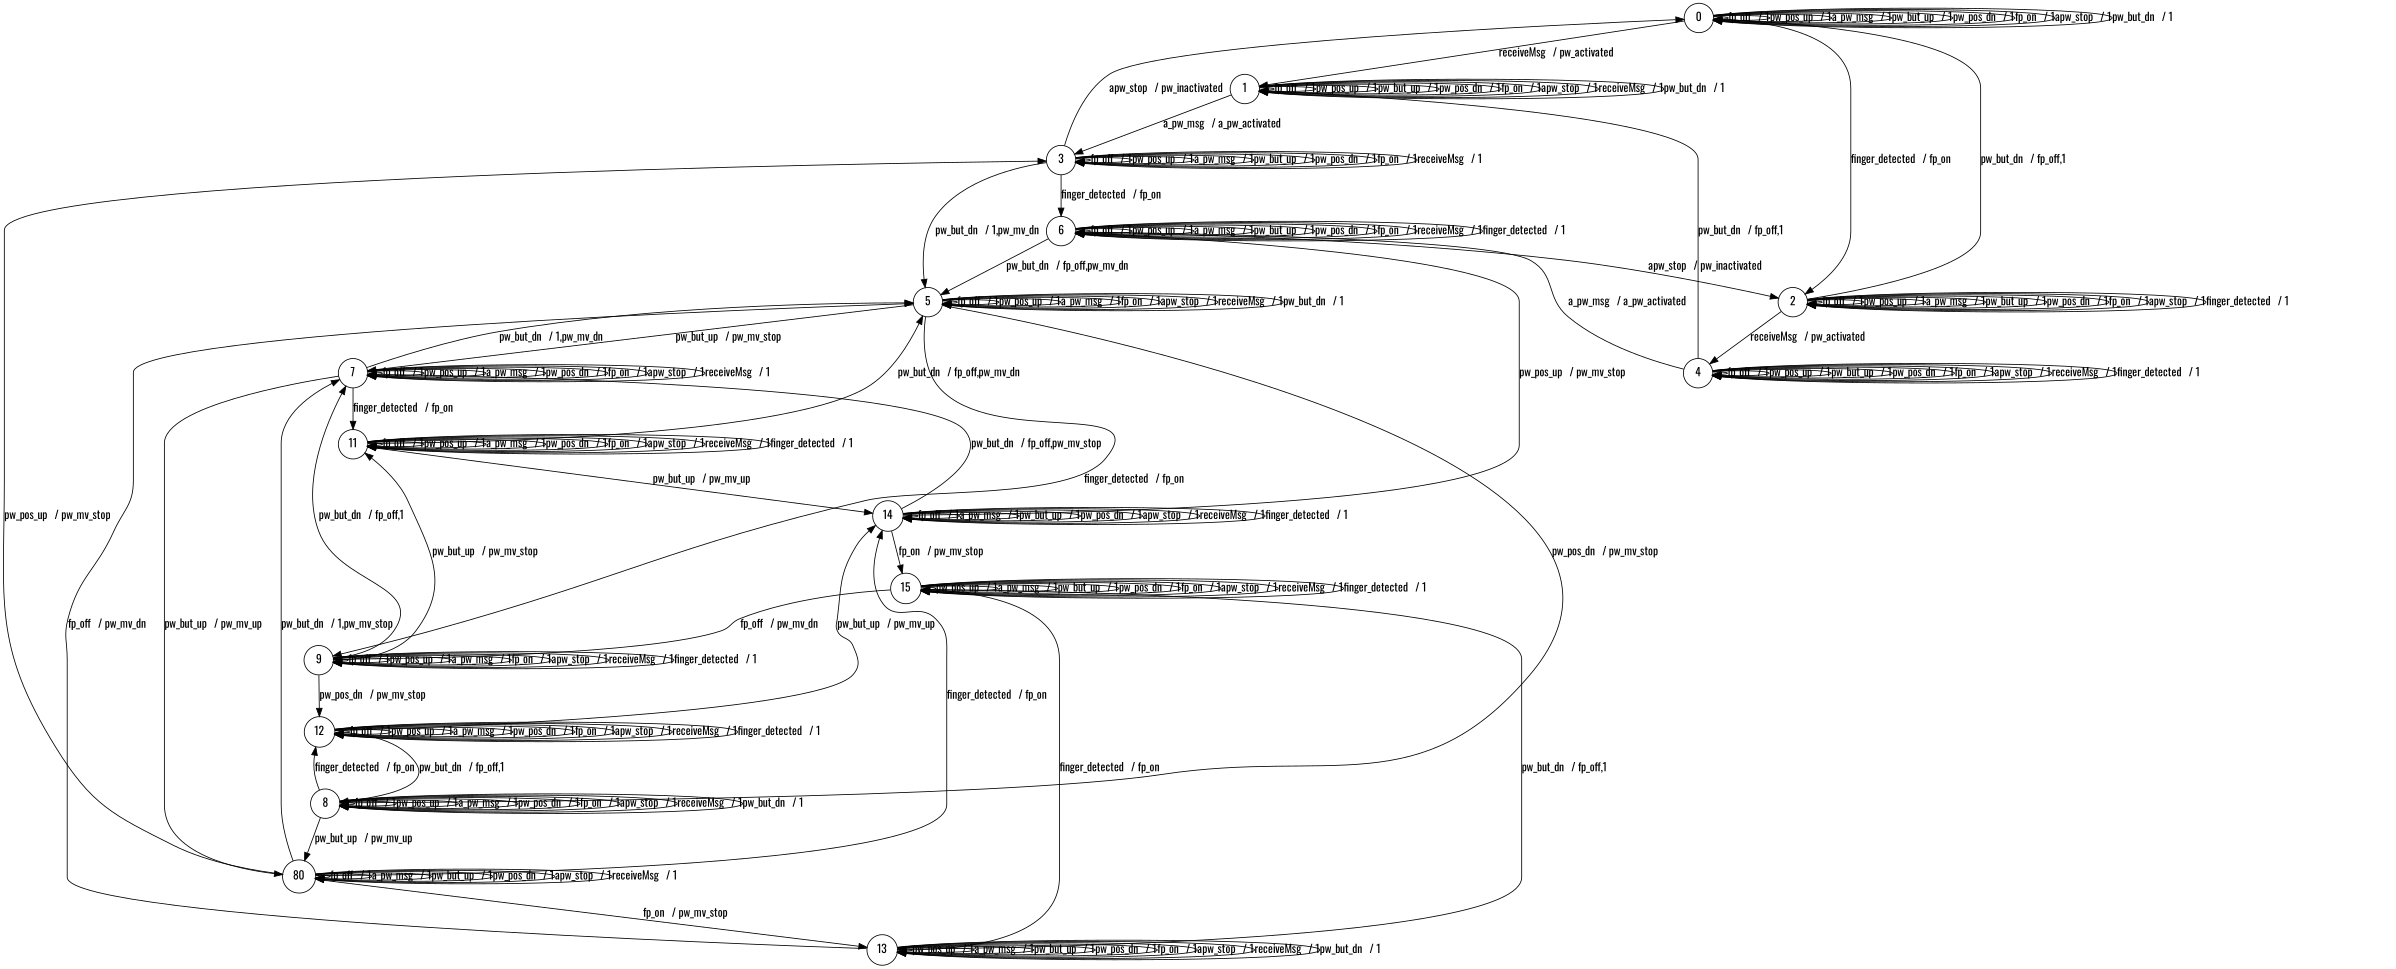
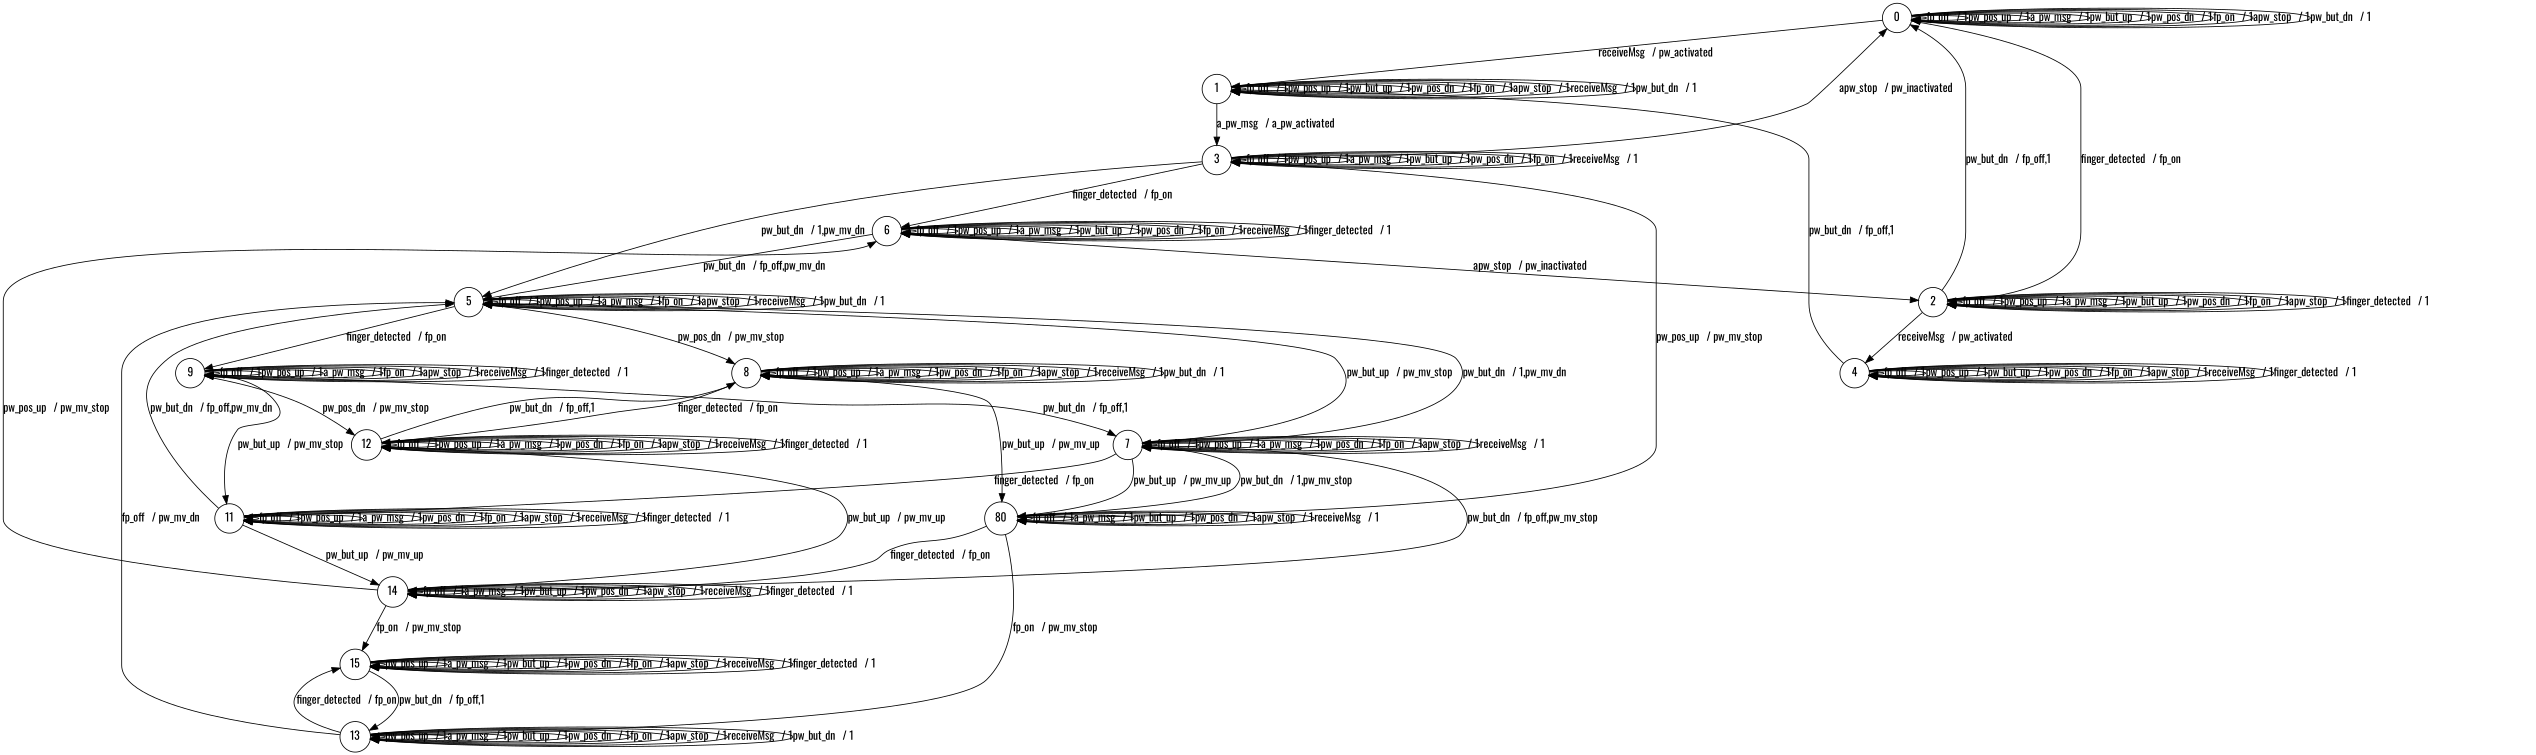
  digraph {
    fontname=Oswald
    node [fontname=Oswald shape=circle]
    edge [fontname=Oswald]
    n1 [label=0]
    n2 [label=1]
    n3 [label=2]
    n4 [label=3]
    n5 [label=4]
    n6 [label=5]
    n7 [label=6]
    n8 [label=7]
    n9 [label=8]
    n10 [label=9]
    n11 [label=80]
    n12 [label=11]
    n13 [label=12]
    n14 [label=13]
    n15 [label=14]
    n16 [label=15]
    n1 -> n1 [label="fp_off   / 1"]
    n1 -> n1 [label="pw_pos_up   / 1"]
    n1 -> n1 [label="a_pw_msg   / 1"]
    n1 -> n1 [label="pw_but_up   / 1"]
    n1 -> n1 [label="pw_pos_dn   / 1"]
    n1 -> n1 [label="fp_on   / 1"]
    n1 -> n1 [label="apw_stop   / 1"]
    n1 -> n1 [label="pw_but_dn   / 1"]
    n1 -> n2 [label="receiveMsg   / pw_activated"]
    n1 -> n3 [label="finger_detected   / fp_on"]
    n2 -> n2 [label="fp_off   / 1"]
    n2 -> n2 [label="pw_pos_up   / 1"]
    n2 -> n2 [label="pw_but_up   / 1"]
    n2 -> n2 [label="pw_pos_dn   / 1"]
    n2 -> n2 [label="fp_on   / 1"]
    n2 -> n2 [label="apw_stop   / 1"]
    n2 -> n2 [label="receiveMsg   / 1"]
    n2 -> n2 [label="pw_but_dn   / 1"]
    n2 -> n4 [label="a_pw_msg   / a_pw_activated"]
    n3 -> n1 [label="pw_but_dn   / fp_off,1"]
    n3 -> n3 [label="fp_off   / 1"]
    n3 -> n3 [label="pw_pos_up   / 1"]
    n3 -> n3 [label="a_pw_msg   / 1"]
    n3 -> n3 [label="pw_but_up   / 1"]
    n3 -> n3 [label="pw_pos_dn   / 1"]
    n3 -> n3 [label="fp_on   / 1"]
    n3 -> n3 [label="apw_stop   / 1"]
    n3 -> n3 [label="finger_detected   / 1"]
    n3 -> n5 [label="receiveMsg   / pw_activated"]
    n4 -> n1 [label="apw_stop   / pw_inactivated"]
    n4 -> n4 [label="fp_off   / 1"]
    n4 -> n4 [label="pw_pos_up   / 1"]
    n4 -> n4 [label="a_pw_msg   / 1"]
    n4 -> n4 [label="pw_but_up   / 1"]
    n4 -> n4 [label="pw_pos_dn   / 1"]
    n4 -> n4 [label="fp_on   / 1"]
    n4 -> n4 [label="receiveMsg   / 1"]
    n4 -> n6 [label="pw_but_dn   / 1,pw_mv_dn"]
    n4 -> n7 [label="finger_detected   / fp_on"]
    n5 -> n2 [label="pw_but_dn   / fp_off,1"]
    n5 -> n5 [label="fp_off   / 1"]
    n5 -> n5 [label="pw_pos_up   / 1"]
    n5 -> n5 [label="pw_but_up   / 1"]
    n5 -> n5 [label="pw_pos_dn   / 1"]
    n5 -> n5 [label="fp_on   / 1"]
    n5 -> n5 [label="apw_stop   / 1"]
    n5 -> n5 [label="receiveMsg   / 1"]
    n5 -> n5 [label="finger_detected   / 1"]
-   n5 -> n7 [label="a_pw_msg   / a_pw_activated"]
    n6 -> n6 [label="fp_off   / 1"]
    n6 -> n6 [label="pw_pos_up   / 1"]
    n6 -> n6 [label="a_pw_msg   / 1"]
    n6 -> n6 [label="fp_on   / 1"]
    n6 -> n6 [label="apw_stop   / 1"]
    n6 -> n6 [label="receiveMsg   / 1"]
    n6 -> n6 [label="pw_but_dn   / 1"]
    n6 -> n8 [label="pw_but_up   / pw_mv_stop"]
    n6 -> n9 [label="pw_pos_dn   / pw_mv_stop"]
    n6 -> n10 [label="finger_detected   / fp_on"]
    n7 -> n3 [label="apw_stop   / pw_inactivated"]
    n7 -> n6 [label="pw_but_dn   / fp_off,pw_mv_dn"]
    n7 -> n7 [label="fp_off   / 1"]
    n7 -> n7 [label="pw_pos_up   / 1"]
    n7 -> n7 [label="a_pw_msg   / 1"]
    n7 -> n7 [label="pw_but_up   / 1"]
    n7 -> n7 [label="pw_pos_dn   / 1"]
    n7 -> n7 [label="fp_on   / 1"]
    n7 -> n7 [label="receiveMsg   / 1"]
    n7 -> n7 [label="finger_detected   / 1"]
    n8 -> n6 [label="pw_but_dn   / 1,pw_mv_dn"]
    n8 -> n8 [label="fp_off   / 1"]
    n8 -> n8 [label="pw_pos_up   / 1"]
    n8 -> n8 [label="a_pw_msg   / 1"]
    n8 -> n8 [label="pw_pos_dn   / 1"]
    n8 -> n8 [label="fp_on   / 1"]
    n8 -> n8 [label="apw_stop   / 1"]
    n8 -> n8 [label="receiveMsg   / 1"]
    n8 -> n11 [label="pw_but_up   / pw_mv_up"]
    n8 -> n12 [label="finger_detected   / fp_on"]
    n9 -> n9 [label="fp_off   / 1"]
    n9 -> n9 [label="pw_pos_up   / 1"]
    n9 -> n9 [label="a_pw_msg   / 1"]
    n9 -> n9 [label="pw_pos_dn   / 1"]
    n9 -> n9 [label="fp_on   / 1"]
    n9 -> n9 [label="apw_stop   / 1"]
    n9 -> n9 [label="receiveMsg   / 1"]
    n9 -> n9 [label="pw_but_dn   / 1"]
    n9 -> n11 [label="pw_but_up   / pw_mv_up"]
    n9 -> n13 [label="finger_detected   / fp_on"]
    n10 -> n8 [label="pw_but_dn   / fp_off,1"]
    n10 -> n10 [label="fp_off   / 1"]
    n10 -> n10 [label="pw_pos_up   / 1"]
    n10 -> n10 [label="a_pw_msg   / 1"]
    n10 -> n10 [label="fp_on   / 1"]
    n10 -> n10 [label="apw_stop   / 1"]
    n10 -> n10 [label="receiveMsg   / 1"]
    n10 -> n10 [label="finger_detected   / 1"]
    n10 -> n12 [label="pw_but_up   / pw_mv_stop"]
    n10 -> n13 [label="pw_pos_dn   / pw_mv_stop"]
    n11 -> n4 [label="pw_pos_up   / pw_mv_stop"]
    n11 -> n8 [label="pw_but_dn   / 1,pw_mv_stop"]
    n11 -> n11 [label="fp_off   / 1"]
    n11 -> n11 [label="a_pw_msg   / 1"]
    n11 -> n11 [label="pw_but_up   / 1"]
    n11 -> n11 [label="pw_pos_dn   / 1"]
    n11 -> n11 [label="apw_stop   / 1"]
    n11 -> n11 [label="receiveMsg   / 1"]
    n11 -> n14 [label="fp_on   / pw_mv_stop"]
    n11 -> n15 [label="finger_detected   / fp_on"]
    n12 -> n6 [label="pw_but_dn   / fp_off,pw_mv_dn"]
    n12 -> n12 [label="fp_off   / 1"]
    n12 -> n12 [label="pw_pos_up   / 1"]
    n12 -> n12 [label="a_pw_msg   / 1"]
    n12 -> n12 [label="pw_pos_dn   / 1"]
    n12 -> n12 [label="fp_on   / 1"]
    n12 -> n12 [label="apw_stop   / 1"]
    n12 -> n12 [label="receiveMsg   / 1"]
    n12 -> n12 [label="finger_detected   / 1"]
    n12 -> n15 [label="pw_but_up   / pw_mv_up"]
    n13 -> n9 [label="pw_but_dn   / fp_off,1"]
    n13 -> n13 [label="fp_off   / 1"]
    n13 -> n13 [label="pw_pos_up   / 1"]
    n13 -> n13 [label="a_pw_msg   / 1"]
    n13 -> n13 [label="pw_pos_dn   / 1"]
    n13 -> n13 [label="fp_on   / 1"]
    n13 -> n13 [label="apw_stop   / 1"]
    n13 -> n13 [label="receiveMsg   / 1"]
    n13 -> n13 [label="finger_detected   / 1"]
    n13 -> n15 [label="pw_but_up   / pw_mv_up"]
    n14 -> n6 [label="fp_off   / pw_mv_dn"]
    n14 -> n14 [label="pw_pos_up   / 1"]
    n14 -> n14 [label="a_pw_msg   / 1"]
    n14 -> n14 [label="pw_but_up   / 1"]
    n14 -> n14 [label="pw_pos_dn   / 1"]
    n14 -> n14 [label="fp_on   / 1"]
    n14 -> n14 [label="apw_stop   / 1"]
    n14 -> n14 [label="receiveMsg   / 1"]
    n14 -> n14 [label="pw_but_dn   / 1"]
    n14 -> n16 [label="finger_detected   / fp_on"]
    n15 -> n7 [label="pw_pos_up   / pw_mv_stop"]
    n15 -> n8 [label="pw_but_dn   / fp_off,pw_mv_stop"]
    n15 -> n15 [label="fp_off   / 1"]
    n15 -> n15 [label="a_pw_msg   / 1"]
    n15 -> n15 [label="pw_but_up   / 1"]
    n15 -> n15 [label="pw_pos_dn   / 1"]
    n15 -> n15 [label="apw_stop   / 1"]
    n15 -> n15 [label="receiveMsg   / 1"]
    n15 -> n15 [label="finger_detected   / 1"]
    n15 -> n16 [label="fp_on   / pw_mv_stop"]
-   n16 -> n10 [label="fp_off   / pw_mv_dn"]
    n16 -> n14 [label="pw_but_dn   / fp_off,1"]
    n16 -> n16 [label="pw_pos_up   / 1"]
    n16 -> n16 [label="a_pw_msg   / 1"]
    n16 -> n16 [label="pw_but_up   / 1"]
    n16 -> n16 [label="pw_pos_dn   / 1"]
    n16 -> n16 [label="fp_on   / 1"]
    n16 -> n16 [label="apw_stop   / 1"]
    n16 -> n16 [label="receiveMsg   / 1"]
    n16 -> n16 [label="finger_detected   / 1"]
  }
